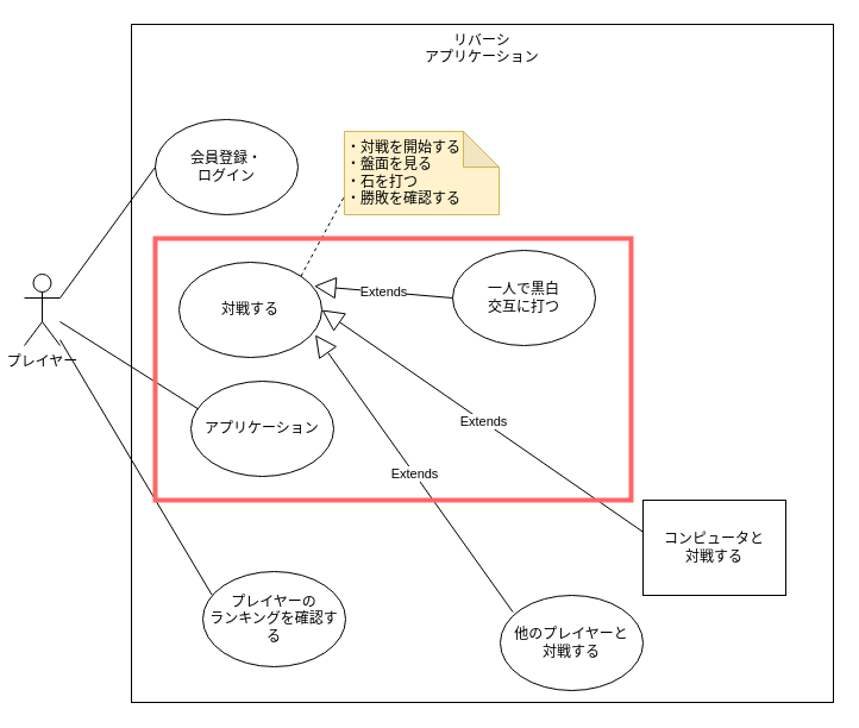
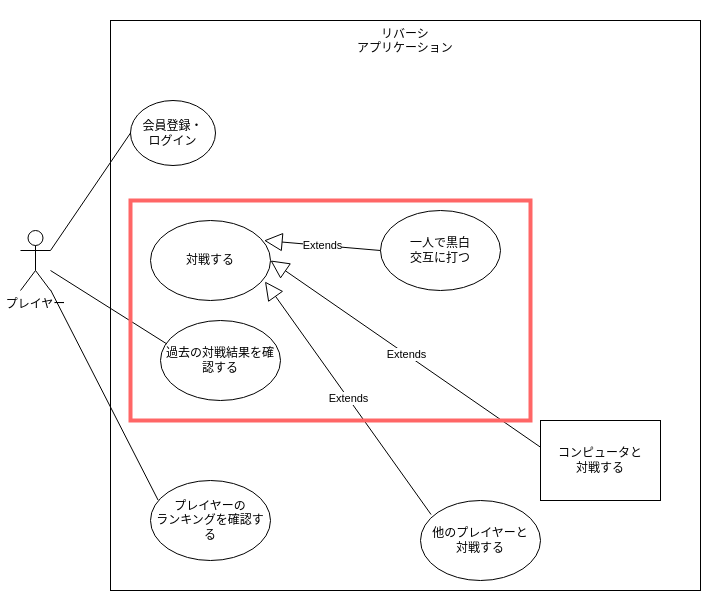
  <mxCell id="0" />
  <mxCell id="1" parent="0" />
  <mxCell id="2" value="リバーシ&lt;br&gt;アプリケーション" style="rounded=0;whiteSpace=wrap;html=1;fillColor=none;verticalAlign=top;" parent="1" vertex="1"><mxGeometry x="110" y="20" width="590" height="570" as="geometry" /></mxCell>
  <mxCell id="3" value="プレイヤー" style="shape=umlActor;verticalLabelPosition=bottom;verticalAlign=top;html=1;outlineConnect=0;fillColor=none;" parent="1" vertex="1"><mxGeometry x="20" y="230" width="30" height="60" as="geometry" /></mxCell>
  <mxCell id="4" value="対戦する" style="ellipse;whiteSpace=wrap;html=1;fillColor=default;" parent="1" vertex="1"><mxGeometry x="150" y="220" width="120" height="80" as="geometry" /></mxCell>
- <mxCell id="5" value="・対戦を開始する&lt;br&gt;・盤面を見る&lt;br&gt;・石を打つ&lt;br&gt;&lt;div&gt;&lt;span&gt;・勝敗を確認する&lt;/span&gt;&lt;/div&gt;" style="shape=note;whiteSpace=wrap;html=1;backgroundOutline=1;darkOpacity=0.05;fillColor=#fff2cc;strokeColor=#d6b656;align=left;" parent="1" vertex="1"><mxGeometry x="289" y="110" width="130" height="70" as="geometry" /></mxCell>
- <mxCell id="6" value="" style="endArrow=none;dashed=1;html=1;exitX=1;exitY=0;exitDx=0;exitDy=0;entryX=0;entryY=0.778;entryDx=0;entryDy=0;entryPerimeter=0;" parent="1" source="4" target="5" edge="1"><mxGeometry width="50" height="50" relative="1" as="geometry"><mxPoint x="350" y="290" as="sourcePoint" /><mxPoint x="400" y="240" as="targetPoint" /></mxGeometry></mxCell>
- <mxCell id="7" value="会員登録・&lt;br&gt;ログイン" style="ellipse;whiteSpace=wrap;html=1;fillColor=default;" parent="1" vertex="1"><mxGeometry x="130" y="100" width="120" height="80" as="geometry" /></mxCell>
- <mxCell id="8" value="アプリケーション" style="ellipse;whiteSpace=wrap;html=1;fillColor=default;" parent="1" vertex="1"><mxGeometry x="160" y="320" width="120" height="80" as="geometry" /></mxCell>
+ <mxCell id="7" value="会員登録・&lt;br&gt;ログイン" style="ellipse;whiteSpace=wrap;html=1;fillColor=default;" parent="1" vertex="1"><mxGeometry x="130" y="100" width="85" height="65" as="geometry" /></mxCell>
+ <mxCell id="8" value="過去の対戦結果を確認する" style="ellipse;whiteSpace=wrap;html=1;fillColor=default;" parent="1" vertex="1"><mxGeometry x="160" y="320" width="120" height="80" as="geometry" /></mxCell>
  <mxCell id="9" value="" style="endArrow=none;html=1;entryX=0.054;entryY=0.294;entryDx=0;entryDy=0;entryPerimeter=0;" parent="1" target="8" edge="1"><mxGeometry relative="1" as="geometry"><mxPoint x="50" y="270" as="sourcePoint" /><mxPoint x="160" y="270" as="targetPoint" /></mxGeometry></mxCell>
  <mxCell id="10" value="" style="endArrow=none;html=1;exitX=0;exitY=0.5;exitDx=0;exitDy=0;" parent="1" source="7" edge="1"><mxGeometry relative="1" as="geometry"><mxPoint x="60" y="280" as="sourcePoint" /><mxPoint x="50" y="250" as="targetPoint" /></mxGeometry></mxCell>
  <mxCell id="11" value="一人で黒白&lt;br&gt;交互に打つ" style="ellipse;whiteSpace=wrap;html=1;fillColor=default;" parent="1" vertex="1"><mxGeometry x="380" y="210" width="120" height="80" as="geometry" /></mxCell>
  <mxCell id="12" value="コンピュータと&lt;br&gt;対戦する" style="whiteSpace=wrap;html=1;fillColor=default;rounded=0;" parent="1" vertex="1"><mxGeometry x="540" y="420" width="120" height="80" as="geometry" /></mxCell>
  <mxCell id="13" value="他のプレイヤーと&lt;br&gt;対戦する" style="ellipse;whiteSpace=wrap;html=1;fillColor=default;" parent="1" vertex="1"><mxGeometry x="420" y="500" width="120" height="80" as="geometry" /></mxCell>
  <mxCell id="14" value="Extends" style="endArrow=block;endSize=16;endFill=0;html=1;entryX=0.946;entryY=0.25;entryDx=0;entryDy=0;entryPerimeter=0;exitX=0;exitY=0.5;exitDx=0;exitDy=0;" parent="1" source="11" target="4" edge="1"><mxGeometry width="160" relative="1" as="geometry"><mxPoint x="270" y="220" as="sourcePoint" /><mxPoint x="430" y="220" as="targetPoint" /></mxGeometry></mxCell>
  <mxCell id="15" value="Extends" style="endArrow=block;endSize=16;endFill=0;html=1;exitX=0.004;exitY=0.338;exitDx=0;exitDy=0;exitPerimeter=0;" parent="1" source="12" edge="1"><mxGeometry width="160" relative="1" as="geometry"><mxPoint x="386.48" y="250" as="sourcePoint" /><mxPoint x="270" y="260" as="targetPoint" /></mxGeometry></mxCell>
  <mxCell id="16" value="Extends" style="endArrow=block;endSize=16;endFill=0;html=1;exitX=0.088;exitY=0.175;exitDx=0;exitDy=0;entryX=0.954;entryY=0.763;entryDx=0;entryDy=0;entryPerimeter=0;exitPerimeter=0;" parent="1" source="13" target="4" edge="1"><mxGeometry width="160" relative="1" as="geometry"><mxPoint x="370" y="340" as="sourcePoint" /><mxPoint x="260" y="280" as="targetPoint" /></mxGeometry></mxCell>
- <mxCell id="17" value="プレイヤーの&lt;br&gt;ランキングを確認する" style="ellipse;whiteSpace=wrap;html=1;fillColor=default;" parent="1" vertex="1"><mxGeometry x="170" y="480" width="120" height="80" as="geometry" /></mxCell>
+ <mxCell id="17" value="プレイヤーの&lt;br&gt;ランキングを確認する" style="ellipse;whiteSpace=wrap;html=1;fillColor=default;" parent="1" vertex="1"><mxGeometry x="150" y="480" width="120" height="80" as="geometry" /></mxCell>
  <mxCell id="18" value="" style="endArrow=none;html=1;entryX=0.063;entryY=0.244;entryDx=0;entryDy=0;entryPerimeter=0;" parent="1" source="3" target="17" edge="1"><mxGeometry relative="1" as="geometry"><mxPoint x="50" y="290" as="sourcePoint" /><mxPoint x="150" y="380" as="targetPoint" /></mxGeometry></mxCell>
  <mxCell id="19" value="" style="rounded=0;whiteSpace=wrap;html=1;fillColor=none;strokeColor=#FF6666;strokeWidth=4;" parent="1" vertex="1"><mxGeometry x="130" y="200" width="400" height="220" as="geometry" /></mxCell>
